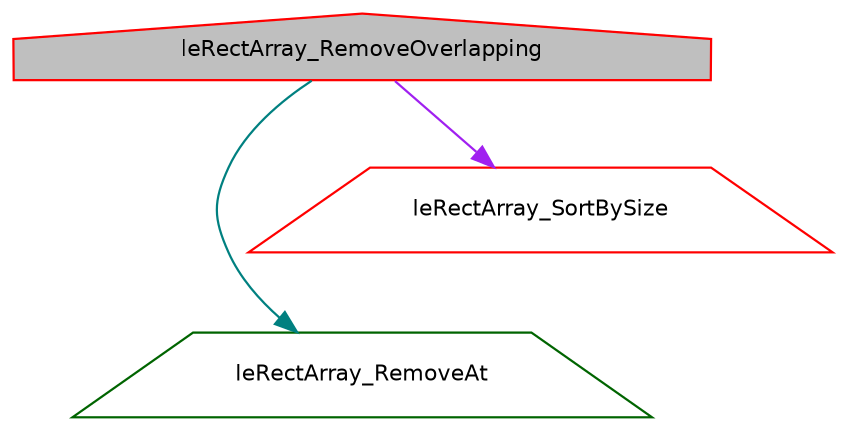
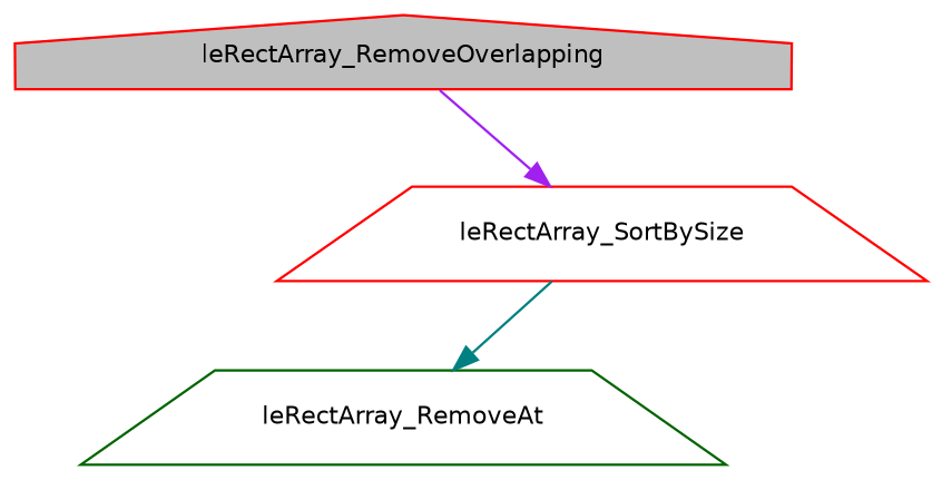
  digraph {
    rankdir=TB
    node [color=red fillcolor=white fontname=Helvetica fontsize=10 shape=trapezium style=filled]
    edge [fontname=Helvetica fontsize=10 labelfontname=Helvetica labelfontsize=10 style=solid]
    n1 [fillcolor=grey75 fontcolor=black height=0.2 label=leRectArray_RemoveOverlapping shape=house width=0.4]
    n2 [color=darkgreen height=0.2 label=leRectArray_RemoveAt width=0.4]
    n3 [height=0.2 label=leRectArray_SortBySize width=0.4]
-   n1 -> n2 [color=teal]
+   n3 -> n2 [color=teal]
    n1 -> n3 [color=purple]
  }
